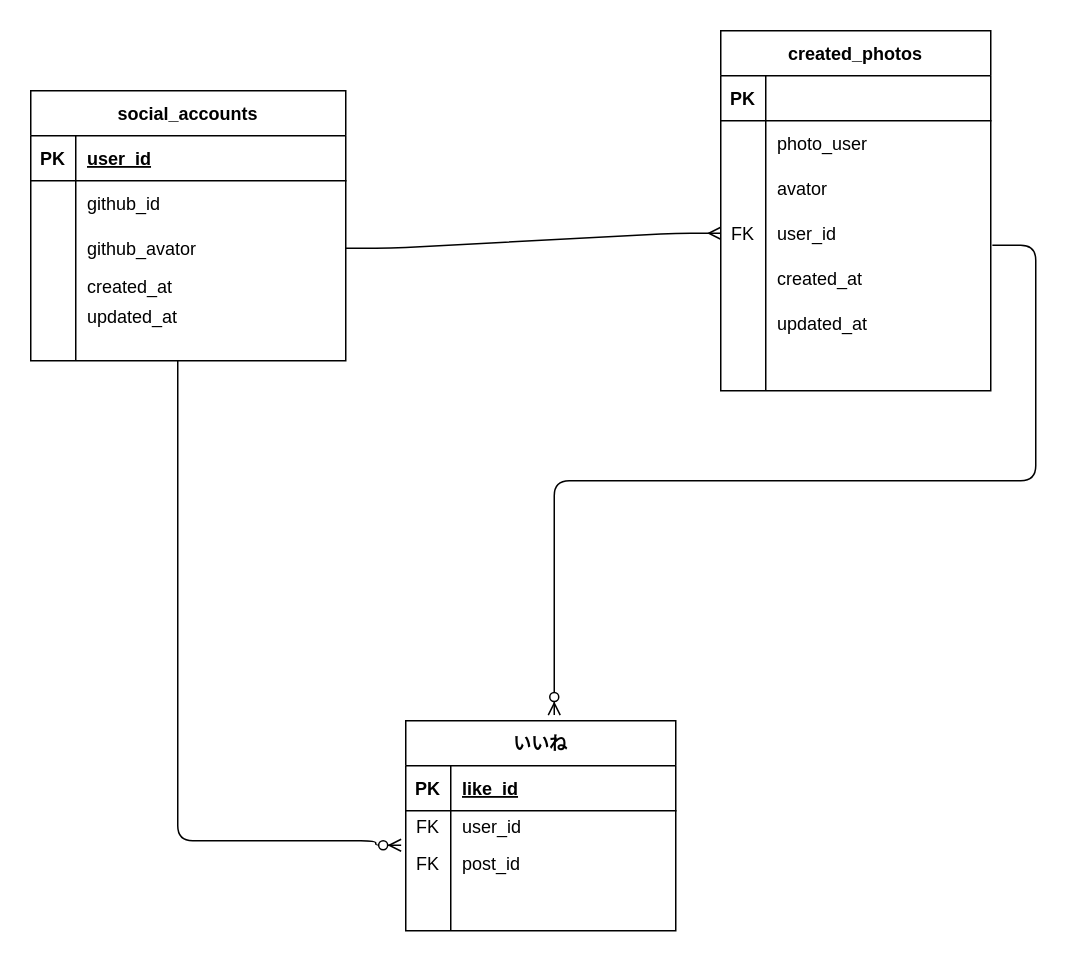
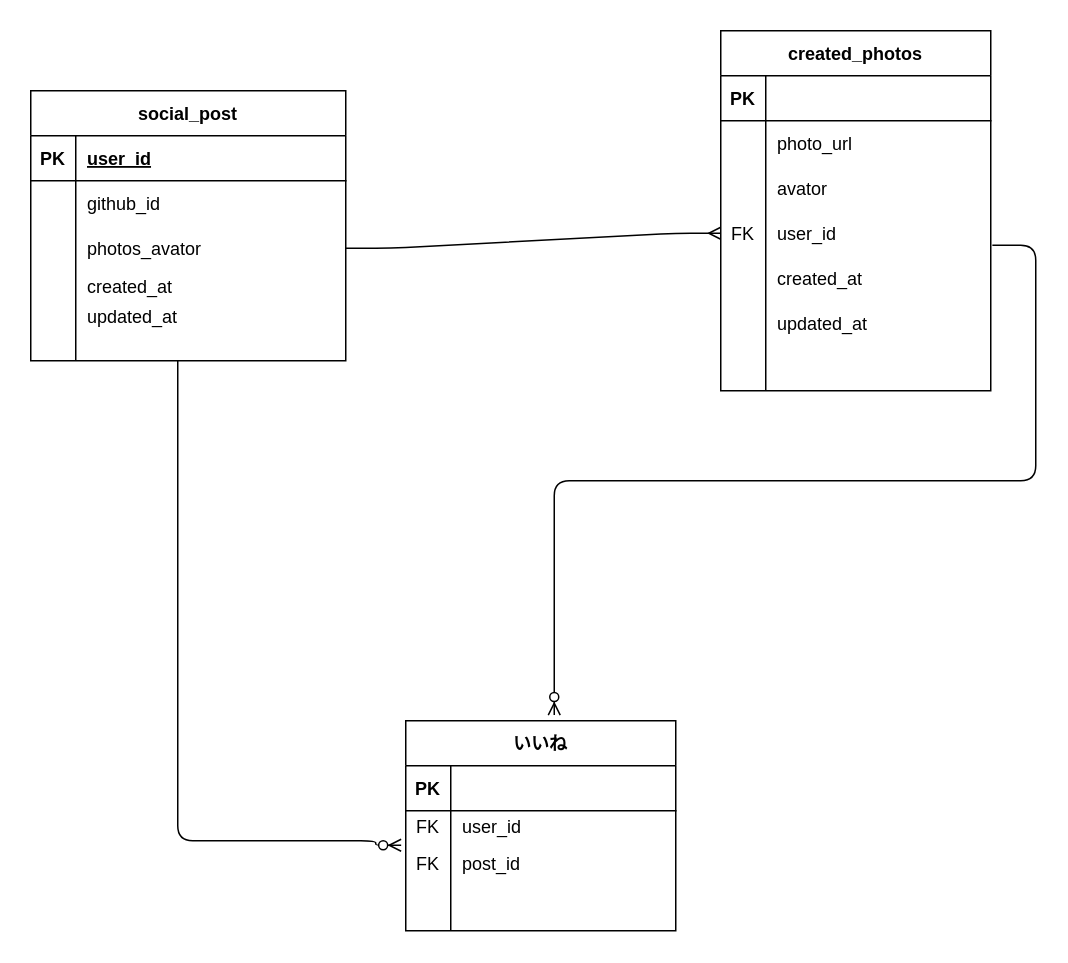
  <mxCell id="0" />
  <mxCell id="1" parent="0" />
- <mxCell id="2" value="social_accounts" style="shape=table;startSize=30;container=1;collapsible=1;childLayout=tableLayout;fixedRows=1;rowLines=0;fontStyle=1;align=center;resizeLast=1;" parent="1" vertex="1"><mxGeometry x="20" y="60" width="210" height="180" as="geometry" /></mxCell>
+ <mxCell id="2" value="social_post" style="shape=table;startSize=30;container=1;collapsible=1;childLayout=tableLayout;fixedRows=1;rowLines=0;fontStyle=1;align=center;resizeLast=1;" parent="1" vertex="1"><mxGeometry x="20" y="60" width="210" height="180" as="geometry" /></mxCell>
  <mxCell id="3" value="" style="shape=partialRectangle;collapsible=0;dropTarget=0;pointerEvents=0;fillColor=none;top=0;left=0;bottom=1;right=0;points=[[0,0.5],[1,0.5]];portConstraint=eastwest;" parent="2" vertex="1"><mxGeometry y="30" width="210" height="30" as="geometry" /></mxCell>
  <mxCell id="4" value="PK" style="shape=partialRectangle;connectable=0;fillColor=none;top=0;left=0;bottom=0;right=0;fontStyle=1;overflow=hidden;" parent="3" vertex="1"><mxGeometry width="30" height="30" as="geometry" /></mxCell>
  <mxCell id="5" value="user_id" style="shape=partialRectangle;connectable=0;fillColor=none;top=0;left=0;bottom=0;right=0;align=left;spacingLeft=6;fontStyle=5;overflow=hidden;" parent="3" vertex="1"><mxGeometry x="30" width="180" height="30" as="geometry" /></mxCell>
  <mxCell id="6" value="" style="shape=partialRectangle;collapsible=0;dropTarget=0;pointerEvents=0;fillColor=none;top=0;left=0;bottom=0;right=0;points=[[0,0.5],[1,0.5]];portConstraint=eastwest;" parent="2" vertex="1"><mxGeometry y="60" width="210" height="30" as="geometry" /></mxCell>
  <mxCell id="7" value="" style="shape=partialRectangle;connectable=0;fillColor=none;top=0;left=0;bottom=0;right=0;editable=1;overflow=hidden;" parent="6" vertex="1"><mxGeometry width="30" height="30" as="geometry" /></mxCell>
  <mxCell id="8" value="github_id" style="shape=partialRectangle;connectable=0;fillColor=none;top=0;left=0;bottom=0;right=0;align=left;spacingLeft=6;overflow=hidden;" parent="6" vertex="1"><mxGeometry x="30" width="180" height="30" as="geometry" /></mxCell>
  <mxCell id="9" value="" style="shape=partialRectangle;collapsible=0;dropTarget=0;pointerEvents=0;fillColor=none;top=0;left=0;bottom=0;right=0;points=[[0,0.5],[1,0.5]];portConstraint=eastwest;" parent="2" vertex="1"><mxGeometry y="90" width="210" height="30" as="geometry" /></mxCell>
  <mxCell id="10" value="" style="shape=partialRectangle;connectable=0;fillColor=none;top=0;left=0;bottom=0;right=0;editable=1;overflow=hidden;" parent="9" vertex="1"><mxGeometry width="30" height="30" as="geometry" /></mxCell>
- <mxCell id="11" value="github_avator" style="shape=partialRectangle;connectable=0;fillColor=none;top=0;left=0;bottom=0;right=0;align=left;spacingLeft=6;overflow=hidden;" parent="9" vertex="1"><mxGeometry x="30" width="180" height="30" as="geometry" /></mxCell>
+ <mxCell id="11" value="photos_avator" style="shape=partialRectangle;connectable=0;fillColor=none;top=0;left=0;bottom=0;right=0;align=left;spacingLeft=6;overflow=hidden;" parent="9" vertex="1"><mxGeometry x="30" width="180" height="30" as="geometry" /></mxCell>
  <mxCell id="12" value="" style="shape=partialRectangle;collapsible=0;dropTarget=0;pointerEvents=0;fillColor=none;top=0;left=0;bottom=0;right=0;points=[[0,0.5],[1,0.5]];portConstraint=eastwest;" parent="2" vertex="1"><mxGeometry y="120" width="210" height="20" as="geometry" /></mxCell>
  <mxCell id="13" value="" style="shape=partialRectangle;connectable=0;fillColor=none;top=0;left=0;bottom=0;right=0;editable=1;overflow=hidden;" parent="12" vertex="1"><mxGeometry width="30" height="20" as="geometry" /></mxCell>
  <mxCell id="14" value="created_at" style="shape=partialRectangle;connectable=0;fillColor=none;top=0;left=0;bottom=0;right=0;align=left;spacingLeft=6;overflow=hidden;" parent="12" vertex="1"><mxGeometry x="30" width="180" height="20" as="geometry" /></mxCell>
  <mxCell id="15" value="" style="shape=partialRectangle;collapsible=0;dropTarget=0;pointerEvents=0;fillColor=none;top=0;left=0;bottom=0;right=0;points=[[0,0.5],[1,0.5]];portConstraint=eastwest;" parent="2" vertex="1"><mxGeometry y="140" width="210" height="20" as="geometry" /></mxCell>
  <mxCell id="16" value="" style="shape=partialRectangle;connectable=0;fillColor=none;top=0;left=0;bottom=0;right=0;editable=1;overflow=hidden;" parent="15" vertex="1"><mxGeometry width="30" height="20" as="geometry" /></mxCell>
  <mxCell id="17" value="updated_at" style="shape=partialRectangle;connectable=0;fillColor=none;top=0;left=0;bottom=0;right=0;align=left;spacingLeft=6;overflow=hidden;" parent="15" vertex="1"><mxGeometry x="30" width="180" height="20" as="geometry" /></mxCell>
  <mxCell id="18" value="" style="shape=partialRectangle;collapsible=0;dropTarget=0;pointerEvents=0;fillColor=none;top=0;left=0;bottom=0;right=0;points=[[0,0.5],[1,0.5]];portConstraint=eastwest;" parent="2" vertex="1"><mxGeometry y="160" width="210" height="20" as="geometry" /></mxCell>
  <mxCell id="19" value="" style="shape=partialRectangle;connectable=0;fillColor=none;top=0;left=0;bottom=0;right=0;editable=1;overflow=hidden;" parent="18" vertex="1"><mxGeometry width="30" height="20" as="geometry" /></mxCell>
  <mxCell id="20" value="" style="shape=partialRectangle;connectable=0;fillColor=none;top=0;left=0;bottom=0;right=0;align=left;spacingLeft=6;overflow=hidden;" parent="18" vertex="1"><mxGeometry x="30" width="180" height="20" as="geometry" /></mxCell>
  <mxCell id="21" value="" style="edgeStyle=entityRelationEdgeStyle;fontSize=12;html=1;endArrow=ERmany;exitX=1;exitY=0.5;exitDx=0;exitDy=0;entryX=0;entryY=0.5;entryDx=0;entryDy=0;" parent="1" source="9" target="31" edge="1"><mxGeometry width="100" height="100" relative="1" as="geometry"><mxPoint x="330" y="290" as="sourcePoint" /><mxPoint x="430" y="190" as="targetPoint" /></mxGeometry></mxCell>
  <mxCell id="22" value="created_photos" style="shape=table;startSize=30;container=1;collapsible=1;childLayout=tableLayout;fixedRows=1;rowLines=0;fontStyle=1;align=center;resizeLast=1;" parent="1" vertex="1"><mxGeometry x="480" y="20" width="180" height="240" as="geometry" /></mxCell>
  <mxCell id="23" value="" style="shape=partialRectangle;collapsible=0;dropTarget=0;pointerEvents=0;fillColor=none;top=0;left=0;bottom=1;right=0;points=[[0,0.5],[1,0.5]];portConstraint=eastwest;" parent="22" vertex="1"><mxGeometry y="30" width="180" height="30" as="geometry" /></mxCell>
  <mxCell id="24" value="PK" style="shape=partialRectangle;connectable=0;fillColor=none;top=0;left=0;bottom=0;right=0;fontStyle=1;overflow=hidden;" parent="23" vertex="1"><mxGeometry width="30" height="30" as="geometry" /></mxCell>
  <mxCell id="25" value="" style="shape=partialRectangle;collapsible=0;dropTarget=0;pointerEvents=0;fillColor=none;top=0;left=0;bottom=0;right=0;points=[[0,0.5],[1,0.5]];portConstraint=eastwest;" parent="22" vertex="1"><mxGeometry y="60" width="180" height="30" as="geometry" /></mxCell>
  <mxCell id="26" value="" style="shape=partialRectangle;connectable=0;fillColor=none;top=0;left=0;bottom=0;right=0;editable=1;overflow=hidden;" parent="25" vertex="1"><mxGeometry width="30" height="30" as="geometry" /></mxCell>
- <mxCell id="27" value="photo_user" style="shape=partialRectangle;connectable=0;fillColor=none;top=0;left=0;bottom=0;right=0;align=left;spacingLeft=6;overflow=hidden;" parent="25" vertex="1"><mxGeometry x="30" width="150" height="30" as="geometry" /></mxCell>
+ <mxCell id="27" value="photo_url" style="shape=partialRectangle;connectable=0;fillColor=none;top=0;left=0;bottom=0;right=0;align=left;spacingLeft=6;overflow=hidden;" parent="25" vertex="1"><mxGeometry x="30" width="150" height="30" as="geometry" /></mxCell>
  <mxCell id="28" value="" style="shape=partialRectangle;collapsible=0;dropTarget=0;pointerEvents=0;fillColor=none;top=0;left=0;bottom=0;right=0;points=[[0,0.5],[1,0.5]];portConstraint=eastwest;" parent="22" vertex="1"><mxGeometry y="90" width="180" height="30" as="geometry" /></mxCell>
  <mxCell id="29" value="" style="shape=partialRectangle;connectable=0;fillColor=none;top=0;left=0;bottom=0;right=0;editable=1;overflow=hidden;" parent="28" vertex="1"><mxGeometry width="30" height="30" as="geometry" /></mxCell>
  <mxCell id="30" value="avator" style="shape=partialRectangle;connectable=0;fillColor=none;top=0;left=0;bottom=0;right=0;align=left;spacingLeft=6;overflow=hidden;" parent="28" vertex="1"><mxGeometry x="30" width="150" height="30" as="geometry" /></mxCell>
  <mxCell id="31" value="" style="shape=partialRectangle;collapsible=0;dropTarget=0;pointerEvents=0;fillColor=none;top=0;left=0;bottom=0;right=0;points=[[0,0.5],[1,0.5]];portConstraint=eastwest;" parent="22" vertex="1"><mxGeometry y="120" width="180" height="30" as="geometry" /></mxCell>
  <mxCell id="32" value="FK" style="shape=partialRectangle;connectable=0;fillColor=none;top=0;left=0;bottom=0;right=0;editable=1;overflow=hidden;" parent="31" vertex="1"><mxGeometry width="30" height="30" as="geometry" /></mxCell>
  <mxCell id="33" value="user_id" style="shape=partialRectangle;connectable=0;fillColor=none;top=0;left=0;bottom=0;right=0;align=left;spacingLeft=6;overflow=hidden;" parent="31" vertex="1"><mxGeometry x="30" width="150" height="30" as="geometry" /></mxCell>
  <mxCell id="34" value="" style="shape=partialRectangle;collapsible=0;dropTarget=0;pointerEvents=0;fillColor=none;top=0;left=0;bottom=0;right=0;points=[[0,0.5],[1,0.5]];portConstraint=eastwest;" parent="22" vertex="1"><mxGeometry y="150" width="180" height="30" as="geometry" /></mxCell>
  <mxCell id="35" value="" style="shape=partialRectangle;connectable=0;fillColor=none;top=0;left=0;bottom=0;right=0;editable=1;overflow=hidden;" parent="34" vertex="1"><mxGeometry width="30" height="30" as="geometry" /></mxCell>
  <mxCell id="36" value="created_at" style="shape=partialRectangle;connectable=0;fillColor=none;top=0;left=0;bottom=0;right=0;align=left;spacingLeft=6;overflow=hidden;" parent="34" vertex="1"><mxGeometry x="30" width="150" height="30" as="geometry" /></mxCell>
  <mxCell id="37" value="" style="shape=partialRectangle;collapsible=0;dropTarget=0;pointerEvents=0;fillColor=none;top=0;left=0;bottom=0;right=0;points=[[0,0.5],[1,0.5]];portConstraint=eastwest;" parent="22" vertex="1"><mxGeometry y="180" width="180" height="30" as="geometry" /></mxCell>
  <mxCell id="38" value="" style="shape=partialRectangle;connectable=0;fillColor=none;top=0;left=0;bottom=0;right=0;editable=1;overflow=hidden;" parent="37" vertex="1"><mxGeometry width="30" height="30" as="geometry" /></mxCell>
  <mxCell id="39" value="updated_at" style="shape=partialRectangle;connectable=0;fillColor=none;top=0;left=0;bottom=0;right=0;align=left;spacingLeft=6;overflow=hidden;" parent="37" vertex="1"><mxGeometry x="30" width="150" height="30" as="geometry" /></mxCell>
  <mxCell id="40" value="" style="shape=partialRectangle;collapsible=0;dropTarget=0;pointerEvents=0;fillColor=none;top=0;left=0;bottom=0;right=0;points=[[0,0.5],[1,0.5]];portConstraint=eastwest;" parent="22" vertex="1"><mxGeometry y="210" width="180" height="30" as="geometry" /></mxCell>
  <mxCell id="41" value="" style="shape=partialRectangle;connectable=0;fillColor=none;top=0;left=0;bottom=0;right=0;editable=1;overflow=hidden;" parent="40" vertex="1"><mxGeometry width="30" height="30" as="geometry" /></mxCell>
  <mxCell id="42" value="" style="shape=partialRectangle;connectable=0;fillColor=none;top=0;left=0;bottom=0;right=0;align=left;spacingLeft=6;overflow=hidden;" parent="40" vertex="1"><mxGeometry x="30" width="150" height="30" as="geometry" /></mxCell>
  <mxCell id="43" value="いいね" style="shape=table;startSize=30;container=1;collapsible=1;childLayout=tableLayout;fixedRows=1;rowLines=0;fontStyle=1;align=center;resizeLast=1;" parent="1" vertex="1"><mxGeometry x="270" y="480" width="180" height="140" as="geometry" /></mxCell>
  <mxCell id="44" value="" style="shape=partialRectangle;collapsible=0;dropTarget=0;pointerEvents=0;fillColor=none;top=0;left=0;bottom=1;right=0;points=[[0,0.5],[1,0.5]];portConstraint=eastwest;" parent="43" vertex="1"><mxGeometry y="30" width="180" height="30" as="geometry" /></mxCell>
  <mxCell id="45" value="PK" style="shape=partialRectangle;connectable=0;fillColor=none;top=0;left=0;bottom=0;right=0;fontStyle=1;overflow=hidden;" parent="44" vertex="1"><mxGeometry width="30" height="30" as="geometry" /></mxCell>
- <mxCell id="46" value="like_id" style="shape=partialRectangle;connectable=0;fillColor=none;top=0;left=0;bottom=0;right=0;align=left;spacingLeft=6;fontStyle=5;overflow=hidden;" parent="44" vertex="1"><mxGeometry x="30" width="150" height="30" as="geometry" /></mxCell>
  <mxCell id="47" value="" style="shape=partialRectangle;collapsible=0;dropTarget=0;pointerEvents=0;fillColor=none;top=0;left=0;bottom=0;right=0;points=[[0,0.5],[1,0.5]];portConstraint=eastwest;" parent="43" vertex="1"><mxGeometry y="60" width="180" height="20" as="geometry" /></mxCell>
  <mxCell id="48" value="FK" style="shape=partialRectangle;connectable=0;fillColor=none;top=0;left=0;bottom=0;right=0;editable=1;overflow=hidden;" parent="47" vertex="1"><mxGeometry width="30" height="20" as="geometry" /></mxCell>
  <mxCell id="49" value="user_id" style="shape=partialRectangle;connectable=0;fillColor=none;top=0;left=0;bottom=0;right=0;align=left;spacingLeft=6;overflow=hidden;" parent="47" vertex="1"><mxGeometry x="30" width="150" height="20" as="geometry" /></mxCell>
  <mxCell id="50" value="" style="shape=partialRectangle;collapsible=0;dropTarget=0;pointerEvents=0;fillColor=none;top=0;left=0;bottom=0;right=0;points=[[0,0.5],[1,0.5]];portConstraint=eastwest;" parent="43" vertex="1"><mxGeometry y="80" width="180" height="30" as="geometry" /></mxCell>
  <mxCell id="51" value="FK" style="shape=partialRectangle;connectable=0;fillColor=none;top=0;left=0;bottom=0;right=0;editable=1;overflow=hidden;" parent="50" vertex="1"><mxGeometry width="30" height="30" as="geometry" /></mxCell>
  <mxCell id="52" value="post_id" style="shape=partialRectangle;connectable=0;fillColor=none;top=0;left=0;bottom=0;right=0;align=left;spacingLeft=6;overflow=hidden;" parent="50" vertex="1"><mxGeometry x="30" width="150" height="30" as="geometry" /></mxCell>
  <mxCell id="53" value="" style="shape=partialRectangle;collapsible=0;dropTarget=0;pointerEvents=0;fillColor=none;top=0;left=0;bottom=0;right=0;points=[[0,0.5],[1,0.5]];portConstraint=eastwest;" parent="43" vertex="1"><mxGeometry y="110" width="180" height="30" as="geometry" /></mxCell>
  <mxCell id="54" value="" style="shape=partialRectangle;connectable=0;fillColor=none;top=0;left=0;bottom=0;right=0;editable=1;overflow=hidden;" parent="53" vertex="1"><mxGeometry width="30" height="30" as="geometry" /></mxCell>
  <mxCell id="55" value="" style="shape=partialRectangle;connectable=0;fillColor=none;top=0;left=0;bottom=0;right=0;align=left;spacingLeft=6;overflow=hidden;" parent="53" vertex="1"><mxGeometry x="30" width="150" height="30" as="geometry" /></mxCell>
  <mxCell id="56" value="" style="edgeStyle=orthogonalEdgeStyle;fontSize=12;html=1;endArrow=ERzeroToMany;endFill=1;entryX=0.55;entryY=-0.027;entryDx=0;entryDy=0;entryPerimeter=0;exitX=1.006;exitY=0.767;exitDx=0;exitDy=0;exitPerimeter=0;" parent="1" source="31" target="43" edge="1"><mxGeometry width="100" height="100" relative="1" as="geometry"><mxPoint x="330" y="430" as="sourcePoint" /><mxPoint x="430" y="330" as="targetPoint" /><Array as="points"><mxPoint x="690" y="163" /><mxPoint x="690" y="320" /><mxPoint x="369" y="320" /></Array></mxGeometry></mxCell>
  <mxCell id="57" value="" style="edgeStyle=orthogonalEdgeStyle;fontSize=12;html=1;endArrow=ERzeroToMany;endFill=1;entryX=-0.017;entryY=0.1;entryDx=0;entryDy=0;entryPerimeter=0;" parent="1" target="50" edge="1"><mxGeometry width="100" height="100" relative="1" as="geometry"><mxPoint x="118" y="240" as="sourcePoint" /><mxPoint x="50" y="630" as="targetPoint" /><Array as="points"><mxPoint x="118" y="560" /><mxPoint x="250" y="560" /><mxPoint x="250" y="563" /></Array></mxGeometry></mxCell>
